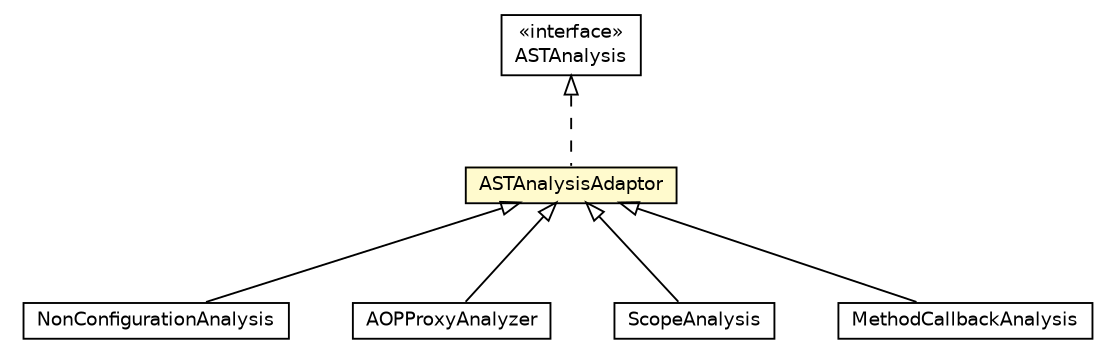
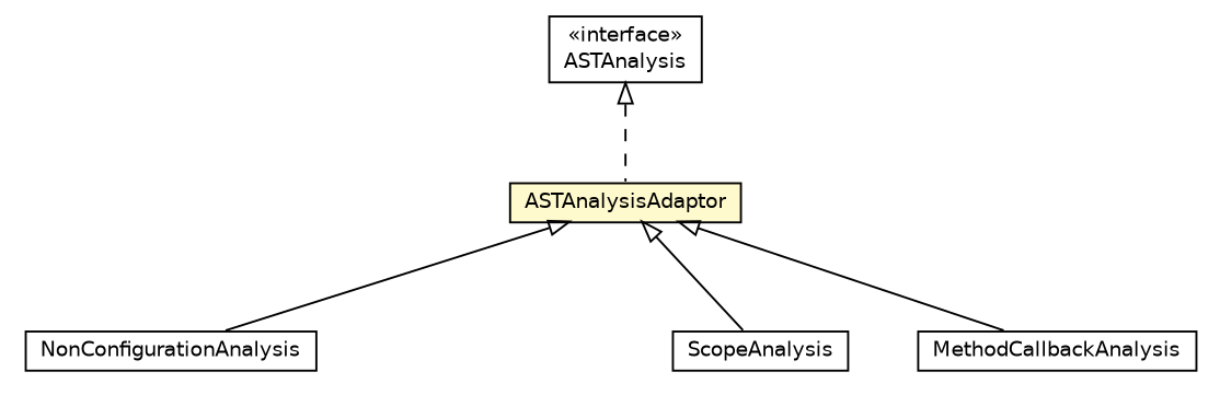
  digraph {
    nodesep=0.25
    ranksep=0.5
    node [fontcolor=black fontname=Helvetica fontsize=10.0 shape=plaintext]
    edge [arrowtail=empty dir=back fontname=Helvetica fontsize=10 headport=p labelfontname=Helvetica labelfontsize=10 tailport=p]
    n1 [label=<<table title="org.androidtransfuse.analysis.astAnalyzer.ASTAnalysis" border="0" cellborder="1" cellspacing="0" cellpadding="2" port="p" href="./ASTAnalysis.html"> 		<tr><td><table border="0" cellspacing="0" cellpadding="1"> <tr><td align="center" balign="center"> &#171;interface&#187; </td></tr> <tr><td align="center" balign="center"> ASTAnalysis </td></tr> 		</table></td></tr> 		</table>>]
    n2 [label=<<table title="org.androidtransfuse.analysis.astAnalyzer.ASTAnalysisAdaptor" border="0" cellborder="1" cellspacing="0" cellpadding="2" port="p" bgcolor="lemonChiffon" href="./ASTAnalysisAdaptor.html"> 		<tr><td><table border="0" cellspacing="0" cellpadding="1"> <tr><td align="center" balign="center"> ASTAnalysisAdaptor </td></tr> 		</table></td></tr> 		</table>>]
    n3 [label=<<table title="org.androidtransfuse.analysis.astAnalyzer.NonConfigurationAnalysis" border="0" cellborder="1" cellspacing="0" cellpadding="2" port="p" href="./NonConfigurationAnalysis.html"> 		<tr><td><table border="0" cellspacing="0" cellpadding="1"> <tr><td align="center" balign="center"> NonConfigurationAnalysis </td></tr> 		</table></td></tr> 		</table>>]
-   n4 [label=<<table title="org.androidtransfuse.analysis.astAnalyzer.AOPProxyAnalyzer" border="0" cellborder="1" cellspacing="0" cellpadding="2" port="p" href="./AOPProxyAnalyzer.html"> 		<tr><td><table border="0" cellspacing="0" cellpadding="1"> <tr><td align="center" balign="center"> AOPProxyAnalyzer </td></tr> 		</table></td></tr> 		</table>>]
    n5 [label=<<table title="org.androidtransfuse.analysis.astAnalyzer.ScopeAnalysis" border="0" cellborder="1" cellspacing="0" cellpadding="2" port="p" href="./ScopeAnalysis.html"> 		<tr><td><table border="0" cellspacing="0" cellpadding="1"> <tr><td align="center" balign="center"> ScopeAnalysis </td></tr> 		</table></td></tr> 		</table>>]
    n6 [label=<<table title="org.androidtransfuse.analysis.astAnalyzer.MethodCallbackAnalysis" border="0" cellborder="1" cellspacing="0" cellpadding="2" port="p" href="./MethodCallbackAnalysis.html"> 		<tr><td><table border="0" cellspacing="0" cellpadding="1"> <tr><td align="center" balign="center"> MethodCallbackAnalysis </td></tr> 		</table></td></tr> 		</table>>]
    n1 -> n2 [style=dashed]
    n2 -> n3
-   n2 -> n4
    n2 -> n5
    n2 -> n6
  }
